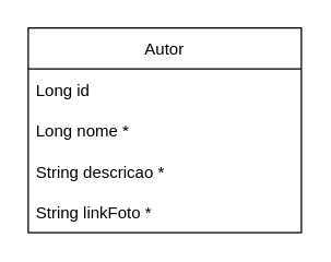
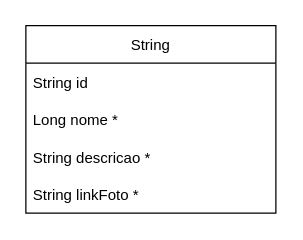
  <mxCell id="0" />
  <mxCell id="1" parent="0" />
- <mxCell id="2" value="Autor" style="swimlane;fontStyle=0;childLayout=stackLayout;horizontal=1;startSize=30;horizontalStack=0;resizeParent=1;resizeParentMax=0;resizeLast=0;collapsible=1;marginBottom=0;" vertex="1" parent="1"><mxGeometry x="20" y="20" width="200" height="150" as="geometry" /></mxCell>
- <mxCell id="3" value="Long id" style="text;strokeColor=none;fillColor=none;align=left;verticalAlign=middle;spacingLeft=4;spacingRight=4;overflow=hidden;points=[[0,0.5],[1,0.5]];portConstraint=eastwest;rotatable=0;" vertex="1" parent="2"><mxGeometry y="30" width="200" height="30" as="geometry" /></mxCell>
+ <mxCell id="2" value="String" style="swimlane;fontStyle=0;childLayout=stackLayout;horizontal=1;startSize=30;horizontalStack=0;resizeParent=1;resizeParentMax=0;resizeLast=0;collapsible=1;marginBottom=0;" vertex="1" parent="1"><mxGeometry x="20" y="20" width="200" height="150" as="geometry" /></mxCell>
+ <mxCell id="3" value="String id" style="text;strokeColor=none;fillColor=none;align=left;verticalAlign=middle;spacingLeft=4;spacingRight=4;overflow=hidden;points=[[0,0.5],[1,0.5]];portConstraint=eastwest;rotatable=0;" vertex="1" parent="2"><mxGeometry y="30" width="200" height="30" as="geometry" /></mxCell>
  <mxCell id="4" value="Long nome *" style="text;strokeColor=none;fillColor=none;align=left;verticalAlign=middle;spacingLeft=4;spacingRight=4;overflow=hidden;points=[[0,0.5],[1,0.5]];portConstraint=eastwest;rotatable=0;" vertex="1" parent="2"><mxGeometry y="60" width="200" height="30" as="geometry" /></mxCell>
  <mxCell id="5" value="String descricao *" style="text;strokeColor=none;fillColor=none;align=left;verticalAlign=middle;spacingLeft=4;spacingRight=4;overflow=hidden;points=[[0,0.5],[1,0.5]];portConstraint=eastwest;rotatable=0;" vertex="1" parent="2"><mxGeometry y="90" width="200" height="30" as="geometry" /></mxCell>
  <mxCell id="6" value="String linkFoto *" style="text;strokeColor=none;fillColor=none;align=left;verticalAlign=middle;spacingLeft=4;spacingRight=4;overflow=hidden;points=[[0,0.5],[1,0.5]];portConstraint=eastwest;rotatable=0;" vertex="1" parent="2"><mxGeometry y="120" width="200" height="30" as="geometry" /></mxCell>
